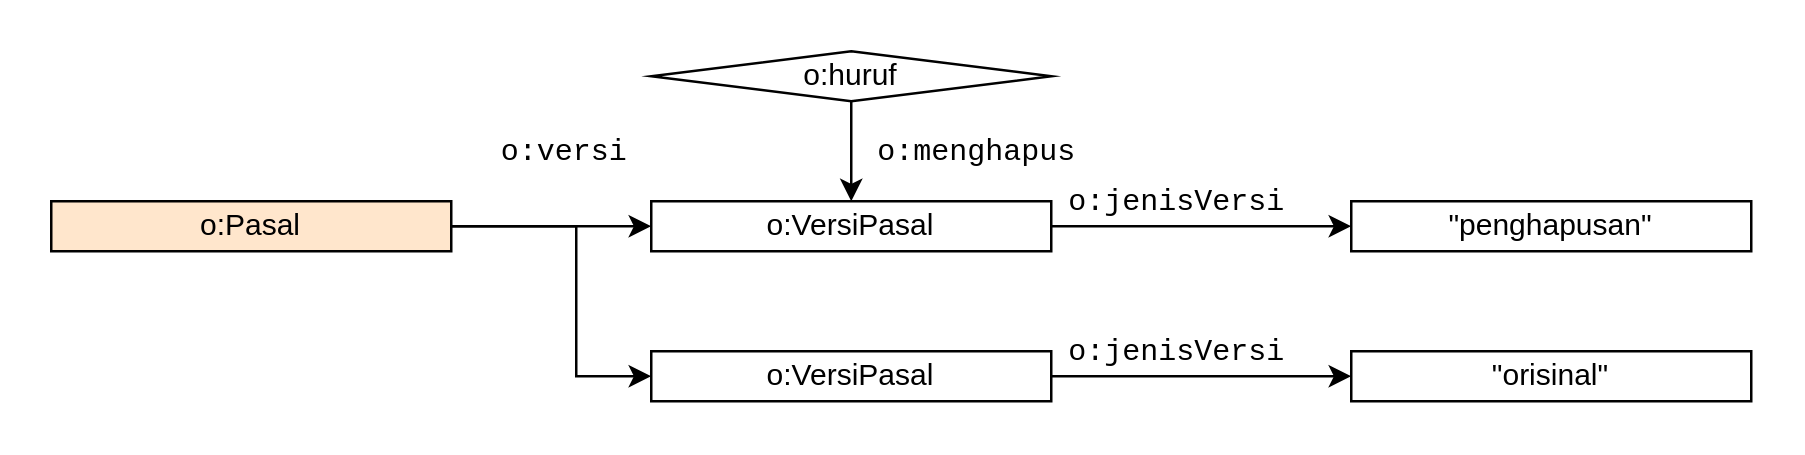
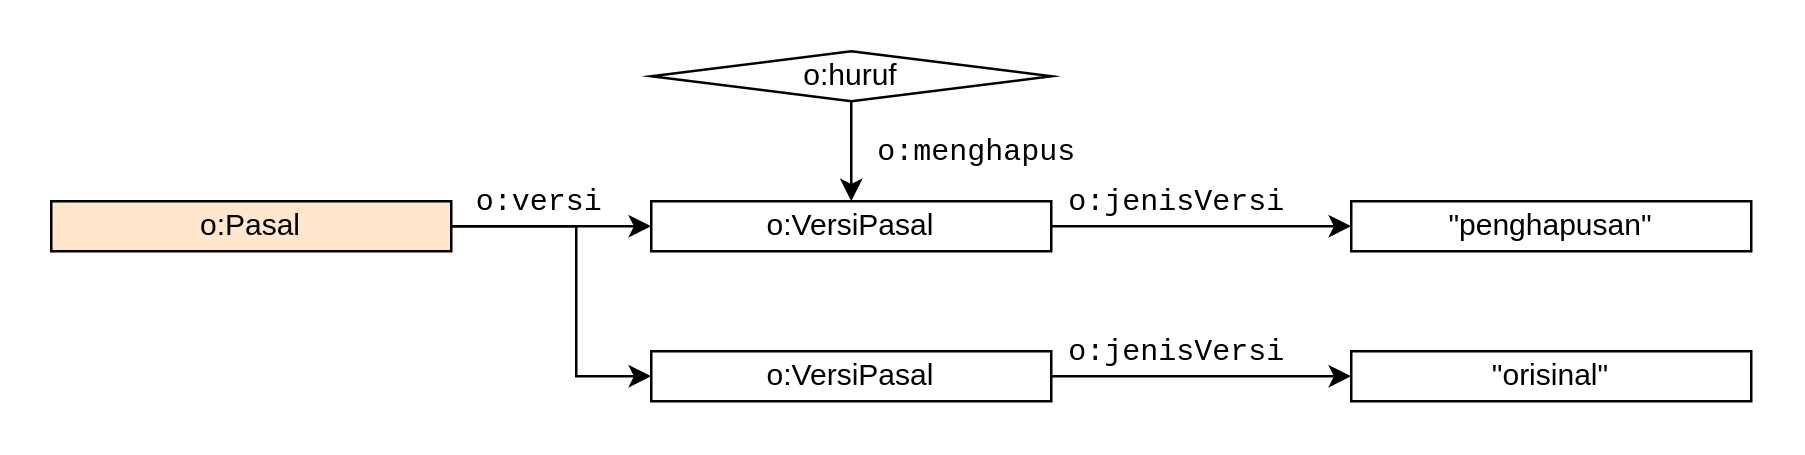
  <mxCell id="0" />
  <mxCell id="1" parent="0" />
  <mxCell id="2" style="edgeStyle=orthogonalEdgeStyle;rounded=0;orthogonalLoop=1;jettySize=auto;html=1;entryX=0;entryY=0.5;entryDx=0;entryDy=0;" parent="1" source="4" target="6" edge="1"><mxGeometry relative="1" as="geometry"><mxPoint x="250" y="90" as="targetPoint" /></mxGeometry></mxCell>
  <mxCell id="3" style="edgeStyle=orthogonalEdgeStyle;rounded=0;orthogonalLoop=1;jettySize=auto;html=1;entryX=0;entryY=0.5;entryDx=0;entryDy=0;" parent="1" source="4" target="8" edge="1"><mxGeometry relative="1" as="geometry"><Array as="points"><mxPoint x="230" y="90" /><mxPoint x="230" y="150" /></Array></mxGeometry></mxCell>
  <mxCell id="4" value="o:Pasal" style="whiteSpace=wrap;html=1;fillColor=#ffe6cc;" parent="1" vertex="1"><mxGeometry x="20" y="80" width="160" height="20" as="geometry" /></mxCell>
  <mxCell id="5" style="edgeStyle=orthogonalEdgeStyle;rounded=0;orthogonalLoop=1;jettySize=auto;html=1;entryX=0;entryY=0.5;entryDx=0;entryDy=0;" parent="1" source="6" target="9" edge="1"><mxGeometry relative="1" as="geometry" /></mxCell>
  <mxCell id="6" value="o:VersiPasal" style="whiteSpace=wrap;html=1;" parent="1" vertex="1"><mxGeometry x="260" y="80" width="160" height="20" as="geometry" /></mxCell>
  <mxCell id="7" style="edgeStyle=orthogonalEdgeStyle;rounded=0;orthogonalLoop=1;jettySize=auto;html=1;entryX=0;entryY=0.5;entryDx=0;entryDy=0;" parent="1" source="8" target="10" edge="1"><mxGeometry relative="1" as="geometry" /></mxCell>
  <mxCell id="8" value="o:VersiPasal" style="whiteSpace=wrap;html=1;" parent="1" vertex="1"><mxGeometry x="260" y="140" width="160" height="20" as="geometry" /></mxCell>
  <mxCell id="9" value="&quot;penghapusan&quot;" style="whiteSpace=wrap;html=1;" parent="1" vertex="1"><mxGeometry x="540" y="80" width="160" height="20" as="geometry" /></mxCell>
  <mxCell id="10" value="&quot;orisinal&quot;" style="whiteSpace=wrap;html=1;" parent="1" vertex="1"><mxGeometry x="540" y="140" width="160" height="20" as="geometry" /></mxCell>
- <mxCell id="11" value="&lt;font face=&quot;Courier New&quot;&gt;o:versi&lt;/font&gt;" style="text;html=1;align=center;verticalAlign=middle;resizable=0;points=[];autosize=1;strokeColor=none;" parent="1" vertex="1"><mxGeometry x="190" y="50" width="70" height="20" as="geometry" /></mxCell>
+ <mxCell id="11" value="&lt;font face=&quot;Courier New&quot;&gt;o:versi&lt;/font&gt;" style="text;html=1;align=center;verticalAlign=middle;resizable=0;points=[];autosize=1;strokeColor=none;" parent="1" vertex="1"><mxGeometry x="180" y="70" width="70" height="20" as="geometry" /></mxCell>
  <mxCell id="12" value="&lt;font face=&quot;Courier New&quot;&gt;o:jenisVersi&lt;/font&gt;" style="text;html=1;align=center;verticalAlign=middle;resizable=0;points=[];autosize=1;strokeColor=none;" parent="1" vertex="1"><mxGeometry x="420" y="70" width="100" height="20" as="geometry" /></mxCell>
  <mxCell id="13" value="&lt;font face=&quot;Courier New&quot;&gt;o:jenisVersi&lt;/font&gt;" style="text;html=1;align=center;verticalAlign=middle;resizable=0;points=[];autosize=1;strokeColor=none;" parent="1" vertex="1"><mxGeometry x="420" y="130" width="100" height="20" as="geometry" /></mxCell>
  <mxCell id="14" style="edgeStyle=orthogonalEdgeStyle;rounded=0;orthogonalLoop=1;jettySize=auto;html=1;entryX=0.5;entryY=0;entryDx=0;entryDy=0;" parent="1" source="15" target="6" edge="1"><mxGeometry relative="1" as="geometry" /></mxCell>
  <mxCell id="15" value="o:huruf" style="rhombus;whiteSpace=wrap;html=1;" parent="1" vertex="1"><mxGeometry x="260" y="20" width="160" height="20" as="geometry" /></mxCell>
  <mxCell id="16" value="&lt;font face=&quot;Courier New&quot;&gt;o:menghapus&lt;/font&gt;" style="text;html=1;align=center;verticalAlign=middle;resizable=0;points=[];autosize=1;strokeColor=none;" parent="1" vertex="1"><mxGeometry x="345" y="50" width="90" height="20" as="geometry" /></mxCell>
